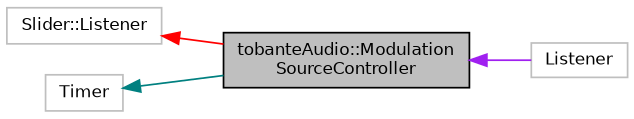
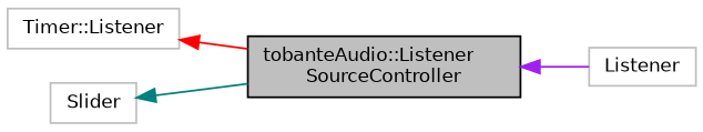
  digraph {
    rankdir=LR
    node [color=grey75 fillcolor=white fontname=Helvetica fontsize=10 shape=record style=filled]
    edge [dir=back fontname=Helvetica fontsize=10 labelfontname=Helvetica labelfontsize=10 style=solid]
-   n1 [color=black fillcolor=grey75 fontcolor=black height=0.2 label="tobanteAudio::Modulation\lSourceController" width=0.4]
+   n1 [color=black fillcolor=grey75 fontcolor=black height=0.2 label="tobanteAudio::Listener\lSourceController" width=0.4]
    n2 [height=0.2 label=Listener width=0.4]
-   n3 [height=0.2 label="Slider::Listener" width=0.4]
-   n4 [height=0.2 label=Timer width=0.4]
+   n3 [height=0.2 label="Timer::Listener" width=0.4]
+   n4 [height=0.2 label=Slider width=0.4]
    n1 -> n2 [color=purple]
    n3 -> n1 [color=red]
    n4 -> n1 [color=teal]
  }
